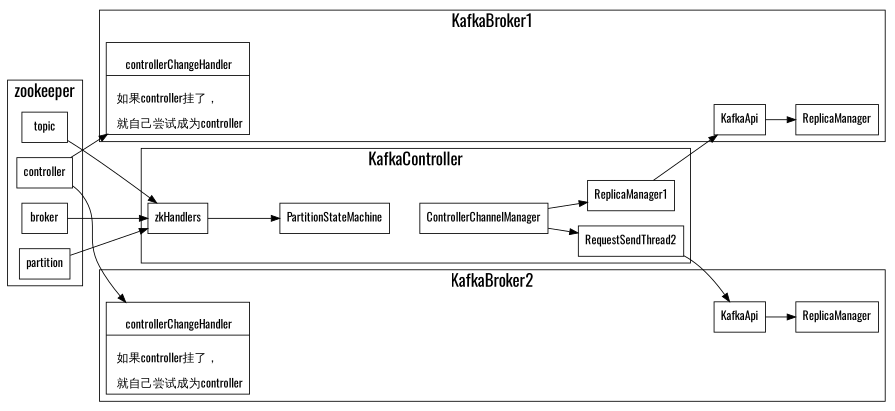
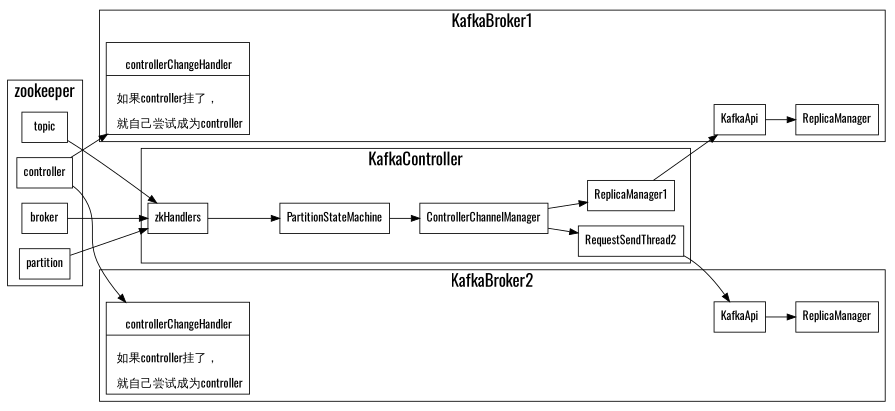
  digraph {
    fontname=Oswald
    newrank=true
    rankdir=LR
    node [fontname=Oswald shape=box]
    edge [fontname=Oswald]
    topic
    controller
    broker
    partition
    zkHandlers
    PartitionStateMachine
    ControllerChannelManager
    n8 [label=ReplicaManager1]
    RequestSendThread2
    n10 [label="{{\n          controllerChangeHandler|\n          如果controller挂了，\l \n          就自己尝试成为controller\n      }}" shape=record]
    n11 [label=KafkaApi]
    n12 [label=ReplicaManager]
    n13 [label="{{\n          controllerChangeHandler|\n          如果controller挂了，\l \n          就自己尝试成为controller\n      }}" shape=record]
    n14 [label=KafkaApi]
    n15 [label=ReplicaManager]
    subgraph cluster_1 {
      fontsize=20
      label=zookeeper
      topic
      controller
      broker
      partition
    }
    subgraph cluster_2 {
      fontsize=20
      label=KafkaController
      zkHandlers
      PartitionStateMachine
      ControllerChannelManager
      n8
      RequestSendThread2
    }
    subgraph cluster_3 {
      fontsize=20
      label=KafkaBroker1
      n10
      n11
      n12
    }
    subgraph cluster_4 {
      fontsize=20
      label=KafkaBroker2
      n13
      n14
      n15
    }
    topic -> zkHandlers
    controller -> n10
    controller -> n13
    broker -> zkHandlers
    partition -> zkHandlers
    zkHandlers -> PartitionStateMachine
+   PartitionStateMachine -> ControllerChannelManager
    ControllerChannelManager -> n8
    ControllerChannelManager -> RequestSendThread2
    n8 -> n11
    RequestSendThread2 -> n14
    n11 -> n12
    n14 -> n15
  }
